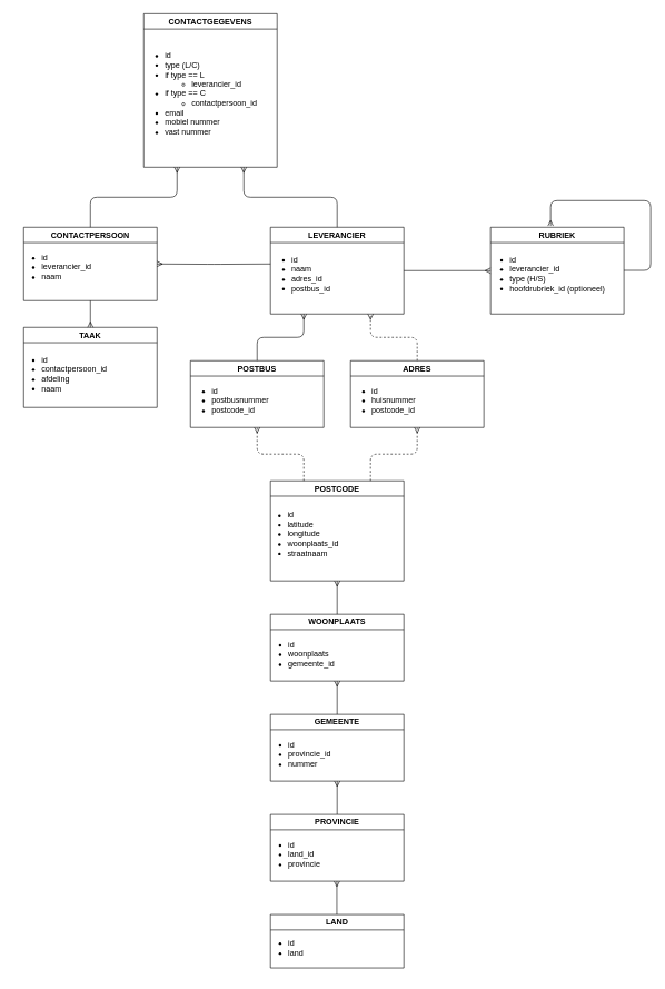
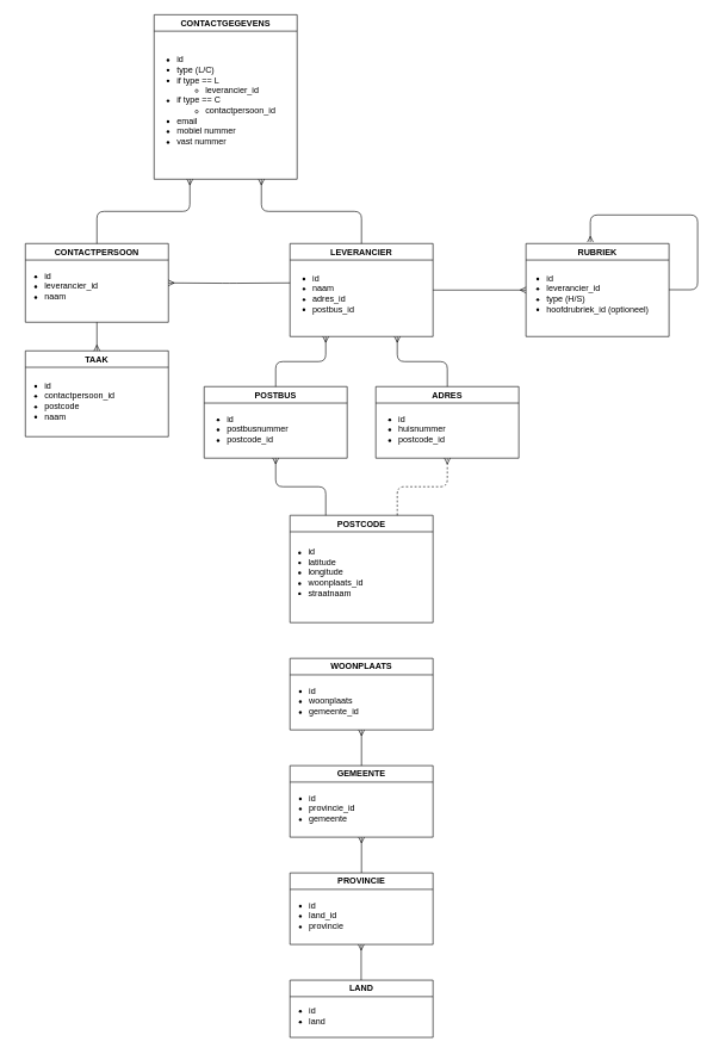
  <mxCell id="0" />
  <mxCell id="1" parent="0" />
  <mxCell id="2" value="LEVERANCIER" style="swimlane;whiteSpace=wrap;html=1;" vertex="1" parent="1"><mxGeometry x="405" y="340" width="200" height="130" as="geometry" /></mxCell>
  <mxCell id="3" value="&lt;ul&gt;&lt;li&gt;id&lt;/li&gt;&lt;li&gt;naam&lt;/li&gt;&lt;li&gt;adres_id&lt;/li&gt;&lt;li&gt;postbus_id&lt;br&gt;&lt;/li&gt;&lt;/ul&gt;&lt;div style=&quot;width: 12px; z-index: 1; touch-action: none; top: 69px; left: 212px; bottom: 37px;&quot; class=&quot;geHsplit&quot;&gt;&lt;/div&gt;" style="text;html=1;align=left;verticalAlign=middle;resizable=0;points=[];autosize=1;strokeColor=none;fillColor=none;" vertex="1" parent="2"><mxGeometry x="-10" y="10" width="120" height="120" as="geometry" /></mxCell>
  <mxCell id="4" value="RUBRIEK" style="swimlane;whiteSpace=wrap;html=1;" vertex="1" parent="1"><mxGeometry x="735" y="340" width="200" height="130" as="geometry" /></mxCell>
  <mxCell id="5" value="&lt;ul&gt;&lt;li style=&quot;text-align: left;&quot;&gt;id&lt;/li&gt;&lt;li style=&quot;text-align: left;&quot;&gt;leverancier_id&lt;/li&gt;&lt;li style=&quot;text-align: left;&quot;&gt;type (H/S)&lt;/li&gt;&lt;li style=&quot;text-align: left;&quot;&gt;hoofdrubriek_id (optioneel)&lt;/li&gt;&lt;/ul&gt;&lt;div style=&quot;width: 12px; z-index: 1; touch-action: none; top: 69px; left: 212px; bottom: 37px;&quot; class=&quot;geHsplit&quot;&gt;&lt;/div&gt;" style="text;html=1;align=center;verticalAlign=middle;resizable=0;points=[];autosize=1;strokeColor=none;fillColor=none;" vertex="1" parent="4"><mxGeometry x="-25" y="10" width="210" height="120" as="geometry" /></mxCell>
  <mxCell id="6" value="CONTACTPERSOON" style="swimlane;whiteSpace=wrap;html=1;" vertex="1" parent="1"><mxGeometry x="35" y="340" width="200" height="110" as="geometry" /></mxCell>
  <mxCell id="7" value="&lt;ul&gt;&lt;li&gt;id&lt;/li&gt;&lt;li&gt;leverancier_id&lt;/li&gt;&lt;li&gt;naam&lt;/li&gt;&lt;/ul&gt;&lt;div style=&quot;width: 12px; z-index: 1; touch-action: none; top: 69px; left: 212px; bottom: 37px;&quot; class=&quot;geHsplit&quot;&gt;&lt;/div&gt;" style="text;html=1;align=left;verticalAlign=middle;resizable=0;points=[];autosize=1;strokeColor=none;fillColor=none;" vertex="1" parent="6"><mxGeometry x="-15" y="10" width="140" height="100" as="geometry" /></mxCell>
  <mxCell id="8" value="CONTACTGEGEVENS" style="swimlane;whiteSpace=wrap;html=1;" vertex="1" parent="1"><mxGeometry x="215" y="20" width="200" height="230" as="geometry" /></mxCell>
  <mxCell id="9" value="&lt;ul&gt;&lt;li&gt;id&lt;/li&gt;&lt;li&gt;type (L/C)&lt;/li&gt;&lt;li&gt;if type == L&lt;/li&gt;&lt;ul&gt;&lt;li&gt;leverancier_id&lt;br&gt;&lt;/li&gt;&lt;/ul&gt;&lt;li&gt;if type == C&lt;/li&gt;&lt;ul&gt;&lt;li&gt;contactpersoon_id&lt;/li&gt;&lt;/ul&gt;&lt;li&gt;email&lt;/li&gt;&lt;li&gt;mobiel nummer&lt;/li&gt;&lt;li&gt;vast nummer&lt;/li&gt;&lt;/ul&gt;&lt;div style=&quot;width: 12px; z-index: 1; touch-action: none; top: 69px; left: 212px; bottom: 37px;&quot; class=&quot;geHsplit&quot;&gt;&lt;/div&gt;" style="text;html=1;align=left;verticalAlign=middle;resizable=0;points=[];autosize=1;strokeColor=none;fillColor=none;" vertex="1" parent="8"><mxGeometry x="-10" y="10" width="200" height="220" as="geometry" /></mxCell>
  <mxCell id="10" value="POSTBUS" style="swimlane;whiteSpace=wrap;html=1;" vertex="1" parent="1"><mxGeometry x="285" y="540" width="200" height="100" as="geometry" /></mxCell>
  <mxCell id="11" value="&lt;ul&gt;&lt;li&gt;id&lt;/li&gt;&lt;li&gt;postbusnummer&lt;/li&gt;&lt;li&gt;postcode_id&lt;/li&gt;&lt;/ul&gt;&lt;div style=&quot;width: 12px; z-index: 1; touch-action: none; top: 69px; left: 212px; bottom: 37px;&quot; class=&quot;geHsplit&quot;&gt;&lt;/div&gt;" style="text;html=1;align=left;verticalAlign=middle;resizable=0;points=[];autosize=1;strokeColor=none;fillColor=none;" vertex="1" parent="10"><mxGeometry x="-10" y="10" width="150" height="100" as="geometry" /></mxCell>
  <mxCell id="12" value="ADRES" style="swimlane;whiteSpace=wrap;html=1;" vertex="1" parent="1"><mxGeometry x="525" y="540" width="200" height="100" as="geometry" /></mxCell>
  <mxCell id="13" value="&lt;ul&gt;&lt;li&gt;id&lt;/li&gt;&lt;li&gt;&lt;span style=&quot;background-color: initial;&quot;&gt;huisnummer&lt;/span&gt;&lt;/li&gt;&lt;li&gt;&lt;span style=&quot;background-color: initial;&quot;&gt;postcode_id&lt;/span&gt;&lt;/li&gt;&lt;/ul&gt;&lt;div style=&quot;width: 12px; z-index: 1; touch-action: none; top: 69px; left: 212px; bottom: 37px;&quot; class=&quot;geHsplit&quot;&gt;&lt;/div&gt;" style="text;html=1;align=left;verticalAlign=middle;resizable=0;points=[];autosize=1;strokeColor=none;fillColor=none;" vertex="1" parent="12"><mxGeometry x="-10" y="10" width="130" height="100" as="geometry" /></mxCell>
  <mxCell id="14" value="GEMEENTE" style="swimlane;whiteSpace=wrap;html=1;" vertex="1" parent="1"><mxGeometry x="405" y="1070" width="200" height="100" as="geometry" /></mxCell>
- <mxCell id="15" value="&lt;ul&gt;&lt;li&gt;id&lt;/li&gt;&lt;li&gt;provincie_id&lt;/li&gt;&lt;li&gt;nummer&lt;/li&gt;&lt;/ul&gt;" style="text;html=1;align=left;verticalAlign=middle;resizable=0;points=[];autosize=1;strokeColor=none;fillColor=none;" vertex="1" parent="14"><mxGeometry x="-15" y="10" width="130" height="100" as="geometry" /></mxCell>
+ <mxCell id="15" value="&lt;ul&gt;&lt;li&gt;id&lt;/li&gt;&lt;li&gt;provincie_id&lt;/li&gt;&lt;li&gt;gemeente&lt;/li&gt;&lt;/ul&gt;" style="text;html=1;align=left;verticalAlign=middle;resizable=0;points=[];autosize=1;strokeColor=none;fillColor=none;" vertex="1" parent="14"><mxGeometry x="-15" y="10" width="130" height="100" as="geometry" /></mxCell>
  <mxCell id="16" value="" style="edgeStyle=orthogonalEdgeStyle;fontSize=12;html=1;endArrow=ERmany;entryX=0.5;entryY=1;entryDx=0;entryDy=0;" edge="1" parent="14"><mxGeometry width="100" height="100" relative="1" as="geometry"><mxPoint x="100" y="150" as="sourcePoint" /><mxPoint x="100" y="100" as="targetPoint" /></mxGeometry></mxCell>
  <mxCell id="17" value="PROVINCIE" style="swimlane;whiteSpace=wrap;html=1;" vertex="1" parent="1"><mxGeometry x="405" y="1220" width="200" height="100" as="geometry" /></mxCell>
  <mxCell id="18" value="&lt;ul&gt;&lt;li&gt;id&lt;/li&gt;&lt;li&gt;land_id&lt;/li&gt;&lt;li&gt;provincie&lt;/li&gt;&lt;/ul&gt;" style="text;html=1;align=left;verticalAlign=middle;resizable=0;points=[];autosize=1;strokeColor=none;fillColor=none;" vertex="1" parent="17"><mxGeometry x="-15" y="10" width="110" height="100" as="geometry" /></mxCell>
  <mxCell id="19" value="LAND" style="swimlane;whiteSpace=wrap;html=1;" vertex="1" parent="1"><mxGeometry x="405" y="1370" width="200" height="80" as="geometry" /></mxCell>
  <mxCell id="20" value="&lt;ul&gt;&lt;li&gt;id&lt;/li&gt;&lt;li&gt;land&lt;/li&gt;&lt;/ul&gt;" style="text;html=1;align=left;verticalAlign=middle;resizable=0;points=[];autosize=1;strokeColor=none;fillColor=none;" vertex="1" parent="19"><mxGeometry x="-15" y="10" width="90" height="80" as="geometry" /></mxCell>
  <mxCell id="21" value="TAAK" style="swimlane;whiteSpace=wrap;html=1;" vertex="1" parent="1"><mxGeometry x="35" y="490" width="200" height="120" as="geometry" /></mxCell>
- <mxCell id="22" value="&lt;ul&gt;&lt;li&gt;id&lt;/li&gt;&lt;li&gt;contactpersoon_id&lt;/li&gt;&lt;li&gt;afdeling&lt;/li&gt;&lt;li&gt;naam&lt;/li&gt;&lt;/ul&gt;" style="text;html=1;align=left;verticalAlign=middle;resizable=0;points=[];autosize=1;strokeColor=none;fillColor=none;" vertex="1" parent="21"><mxGeometry x="-15" y="10" width="160" height="120" as="geometry" /></mxCell>
+ <mxCell id="22" value="&lt;ul&gt;&lt;li&gt;id&lt;/li&gt;&lt;li&gt;contactpersoon_id&lt;/li&gt;&lt;li&gt;postcode&lt;/li&gt;&lt;li&gt;naam&lt;/li&gt;&lt;/ul&gt;" style="text;html=1;align=left;verticalAlign=middle;resizable=0;points=[];autosize=1;strokeColor=none;fillColor=none;" vertex="1" parent="21"><mxGeometry x="-15" y="10" width="160" height="120" as="geometry" /></mxCell>
  <mxCell id="23" value="POSTCODE" style="swimlane;whiteSpace=wrap;html=1;" vertex="1" parent="1"><mxGeometry x="405" y="720" width="200" height="150" as="geometry" /></mxCell>
  <mxCell id="24" value="&lt;ul&gt;&lt;li&gt;id&lt;/li&gt;&lt;li&gt;latitude&lt;/li&gt;&lt;li&gt;longitude&lt;/li&gt;&lt;li&gt;woonplaats_id&lt;/li&gt;&lt;li&gt;straatnaam&lt;/li&gt;&lt;/ul&gt;&lt;div style=&quot;width: 12px; z-index: 1; touch-action: none; top: 69px; left: 212px; bottom: 37px;&quot; class=&quot;geHsplit&quot;&gt;&lt;/div&gt;" style="text;html=1;align=left;verticalAlign=middle;resizable=0;points=[];autosize=1;strokeColor=none;fillColor=none;" vertex="1" parent="23"><mxGeometry x="-16" y="10" width="140" height="140" as="geometry" /></mxCell>
  <mxCell id="25" value="WOONPLAATS" style="swimlane;whiteSpace=wrap;html=1;" vertex="1" parent="1"><mxGeometry x="405" y="920" width="200" height="100" as="geometry" /></mxCell>
  <mxCell id="26" value="&lt;ul&gt;&lt;li&gt;id&lt;/li&gt;&lt;li&gt;woonplaats&lt;/li&gt;&lt;li&gt;gemeente_id&lt;/li&gt;&lt;/ul&gt;" style="text;html=1;align=left;verticalAlign=middle;resizable=0;points=[];autosize=1;strokeColor=none;fillColor=none;" vertex="1" parent="25"><mxGeometry x="-15" y="10" width="130" height="100" as="geometry" /></mxCell>
  <mxCell id="27" value="" style="edgeStyle=orthogonalEdgeStyle;fontSize=12;html=1;endArrow=ERmany;entryX=0;entryY=0.5;entryDx=0;entryDy=0;exitX=1;exitY=0.5;exitDx=0;exitDy=0;" edge="1" parent="1" source="2" target="4"><mxGeometry width="100" height="100" relative="1" as="geometry"><mxPoint x="635" y="795" as="sourcePoint" /><mxPoint x="695" y="530" as="targetPoint" /></mxGeometry></mxCell>
  <mxCell id="28" value="" style="edgeStyle=orthogonalEdgeStyle;fontSize=12;html=1;endArrow=ERmany;exitX=1;exitY=0.5;exitDx=0;exitDy=0;" edge="1" parent="1"><mxGeometry width="100" height="100" relative="1" as="geometry"><mxPoint x="935" y="404.57" as="sourcePoint" /><mxPoint x="825" y="338" as="targetPoint" /><Array as="points"><mxPoint x="975" y="405" /><mxPoint x="975" y="300" /><mxPoint x="825" y="300" /><mxPoint x="825" y="338" /></Array></mxGeometry></mxCell>
  <mxCell id="29" value="" style="edgeStyle=orthogonalEdgeStyle;fontSize=12;html=1;endArrow=ERmany;exitX=0.5;exitY=0;exitDx=0;exitDy=0;" edge="1" parent="1" source="10" target="3"><mxGeometry width="100" height="100" relative="1" as="geometry"><mxPoint x="615" y="415" as="sourcePoint" /><mxPoint x="745" y="415" as="targetPoint" /></mxGeometry></mxCell>
- <mxCell id="30" value="" style="edgeStyle=orthogonalEdgeStyle;fontSize=12;html=1;endArrow=ERmany;exitX=0.5;exitY=0;exitDx=0;exitDy=0;entryX=0.75;entryY=1;entryDx=0;entryDy=0;dashed=1;" edge="1" parent="1" source="12" target="2"><mxGeometry width="100" height="100" relative="1" as="geometry"><mxPoint x="375" y="550" as="sourcePoint" /><mxPoint x="465" y="480" as="targetPoint" /></mxGeometry></mxCell>
- <mxCell id="31" value="" style="edgeStyle=orthogonalEdgeStyle;fontSize=12;html=1;endArrow=ERmany;exitX=0.25;exitY=0;exitDx=0;exitDy=0;entryX=0.5;entryY=1;entryDx=0;entryDy=0;dashed=1;" edge="1" parent="1" source="23" target="10"><mxGeometry width="100" height="100" relative="1" as="geometry"><mxPoint x="395" y="550" as="sourcePoint" /><mxPoint x="425" y="660" as="targetPoint" /></mxGeometry></mxCell>
+ <mxCell id="30" value="" style="edgeStyle=orthogonalEdgeStyle;fontSize=12;html=1;endArrow=ERmany;exitX=0.5;exitY=0;exitDx=0;exitDy=0;entryX=0.75;entryY=1;entryDx=0;entryDy=0;" edge="1" parent="1" source="12" target="2"><mxGeometry width="100" height="100" relative="1" as="geometry"><mxPoint x="375" y="550" as="sourcePoint" /><mxPoint x="465" y="480" as="targetPoint" /></mxGeometry></mxCell>
+ <mxCell id="31" value="" style="edgeStyle=orthogonalEdgeStyle;fontSize=12;html=1;endArrow=ERmany;exitX=0.25;exitY=0;exitDx=0;exitDy=0;entryX=0.5;entryY=1;entryDx=0;entryDy=0;" edge="1" parent="1" source="23" target="10"><mxGeometry width="100" height="100" relative="1" as="geometry"><mxPoint x="395" y="550" as="sourcePoint" /><mxPoint x="425" y="660" as="targetPoint" /></mxGeometry></mxCell>
  <mxCell id="32" value="" style="edgeStyle=orthogonalEdgeStyle;fontSize=12;html=1;endArrow=ERmany;exitX=0.75;exitY=0;exitDx=0;exitDy=0;entryX=0.5;entryY=1;entryDx=0;entryDy=0;dashed=1;" edge="1" parent="1" source="23" target="12"><mxGeometry width="100" height="100" relative="1" as="geometry"><mxPoint x="465" y="730" as="sourcePoint" /><mxPoint x="395" y="650" as="targetPoint" /></mxGeometry></mxCell>
- <mxCell id="33" value="" style="edgeStyle=orthogonalEdgeStyle;fontSize=12;html=1;endArrow=ERmany;exitX=0.5;exitY=0;exitDx=0;exitDy=0;entryX=0.5;entryY=1;entryDx=0;entryDy=0;" edge="1" parent="1" source="25" target="23"><mxGeometry width="100" height="100" relative="1" as="geometry"><mxPoint x="535" y="950" as="sourcePoint" /><mxPoint x="585" y="910" as="targetPoint" /></mxGeometry></mxCell>
  <mxCell id="34" value="" style="edgeStyle=orthogonalEdgeStyle;fontSize=12;html=1;endArrow=ERmany;entryX=0.5;entryY=1;entryDx=0;entryDy=0;" edge="1" parent="1"><mxGeometry width="100" height="100" relative="1" as="geometry"><mxPoint x="505" y="1070" as="sourcePoint" /><mxPoint x="505" y="1020" as="targetPoint" /></mxGeometry></mxCell>
  <mxCell id="35" value="" style="edgeStyle=orthogonalEdgeStyle;fontSize=12;html=1;endArrow=ERmany;entryX=0.5;entryY=1;entryDx=0;entryDy=0;" edge="1" parent="1"><mxGeometry width="100" height="100" relative="1" as="geometry"><mxPoint x="504.57" y="1370" as="sourcePoint" /><mxPoint x="504.57" y="1320" as="targetPoint" /></mxGeometry></mxCell>
  <mxCell id="36" value="" style="edgeStyle=orthogonalEdgeStyle;fontSize=12;html=1;endArrow=ERmany;exitX=0.5;exitY=0;exitDx=0;exitDy=0;entryX=0.75;entryY=1;entryDx=0;entryDy=0;" edge="1" parent="1" source="2" target="8"><mxGeometry width="100" height="100" relative="1" as="geometry"><mxPoint x="485" y="280" as="sourcePoint" /><mxPoint x="545" y="160" as="targetPoint" /></mxGeometry></mxCell>
  <mxCell id="37" value="" style="edgeStyle=orthogonalEdgeStyle;fontSize=12;html=1;endArrow=ERmany;exitX=0.5;exitY=0;exitDx=0;exitDy=0;entryX=0.25;entryY=1;entryDx=0;entryDy=0;" edge="1" parent="1" source="6" target="8"><mxGeometry width="100" height="100" relative="1" as="geometry"><mxPoint x="515" y="350" as="sourcePoint" /><mxPoint x="375" as="targetPoint" y="260" /></mxGeometry></mxCell>
  <mxCell id="38" value="" style="edgeStyle=orthogonalEdgeStyle;fontSize=12;html=1;endArrow=ERmany;entryX=0.5;entryY=0;entryDx=0;entryDy=0;exitX=0.5;exitY=1;exitDx=0;exitDy=0;" edge="1" parent="1" source="6" target="21"><mxGeometry width="100" height="100" relative="1" as="geometry"><mxPoint x="175" y="450" as="sourcePoint" /><mxPoint x="275" as="targetPoint" y="260" /></mxGeometry></mxCell>
  <mxCell id="39" value="" style="edgeStyle=orthogonalEdgeStyle;fontSize=12;html=1;endArrow=ERmany;entryX=1;entryY=0.5;entryDx=0;entryDy=0;" edge="1" parent="1" target="6"><mxGeometry width="100" height="100" relative="1" as="geometry"><mxPoint x="405" y="395" as="sourcePoint" /><mxPoint x="745" y="415" as="targetPoint" /></mxGeometry></mxCell>
